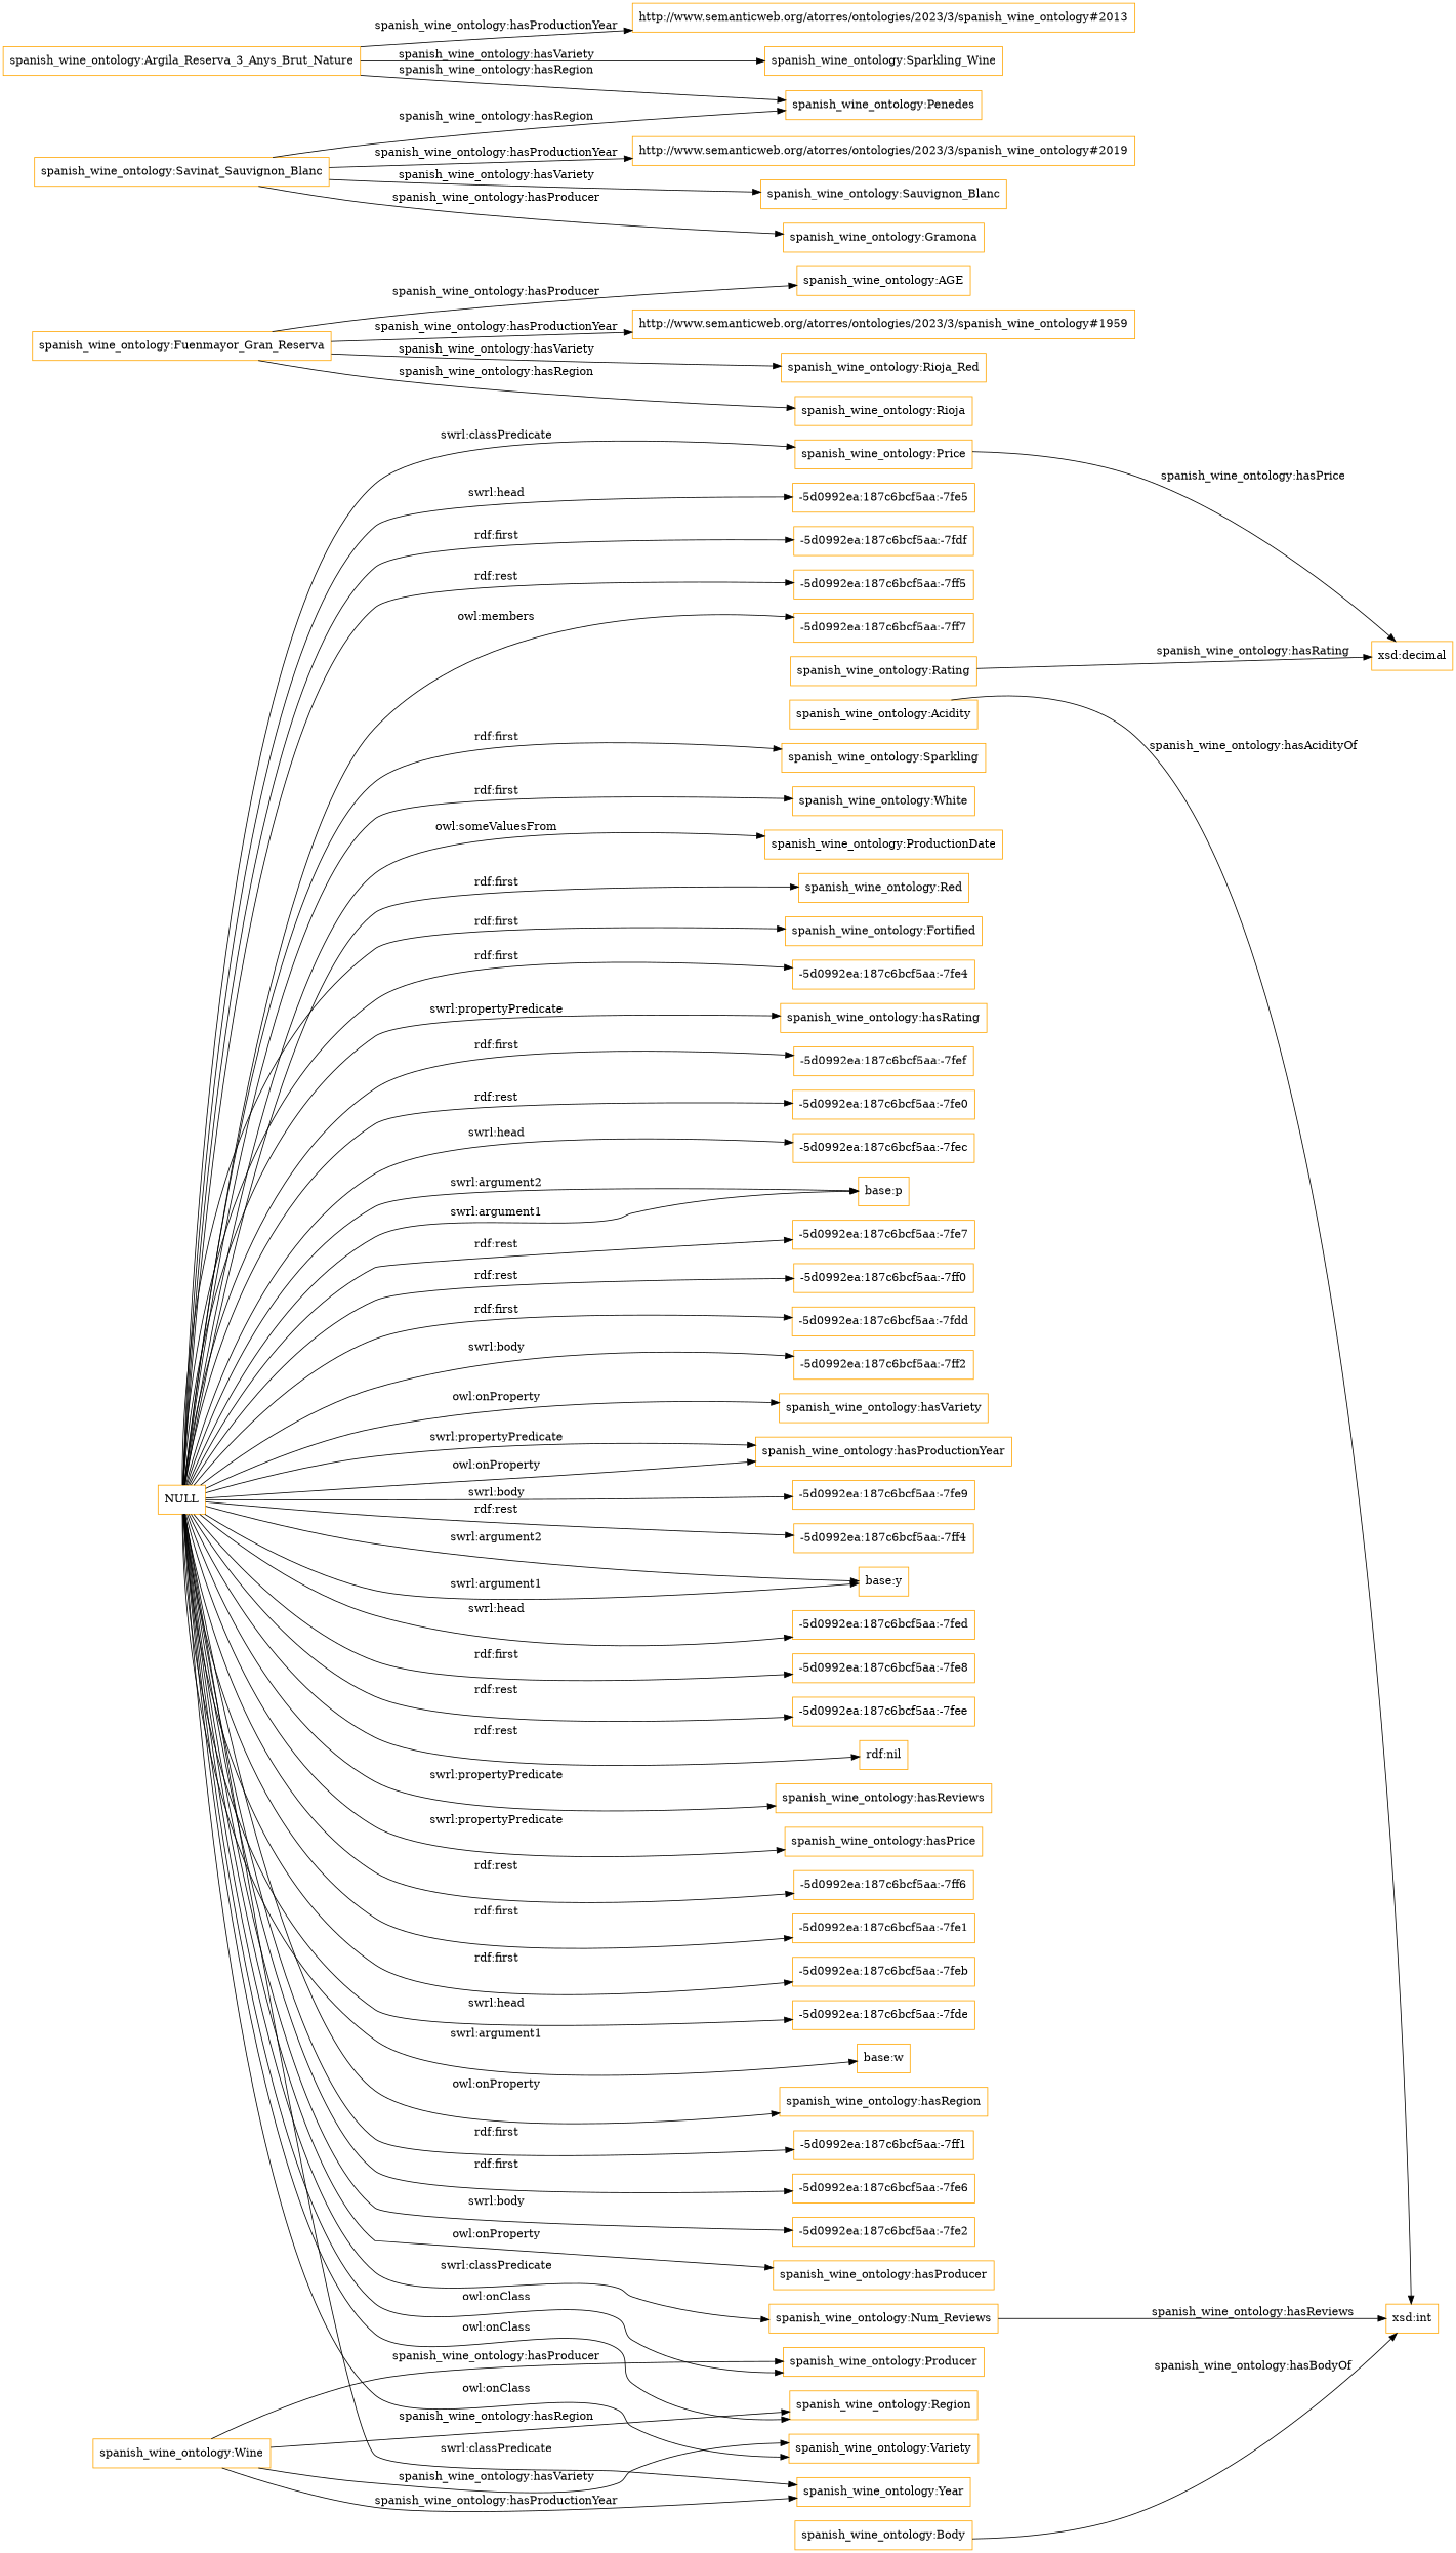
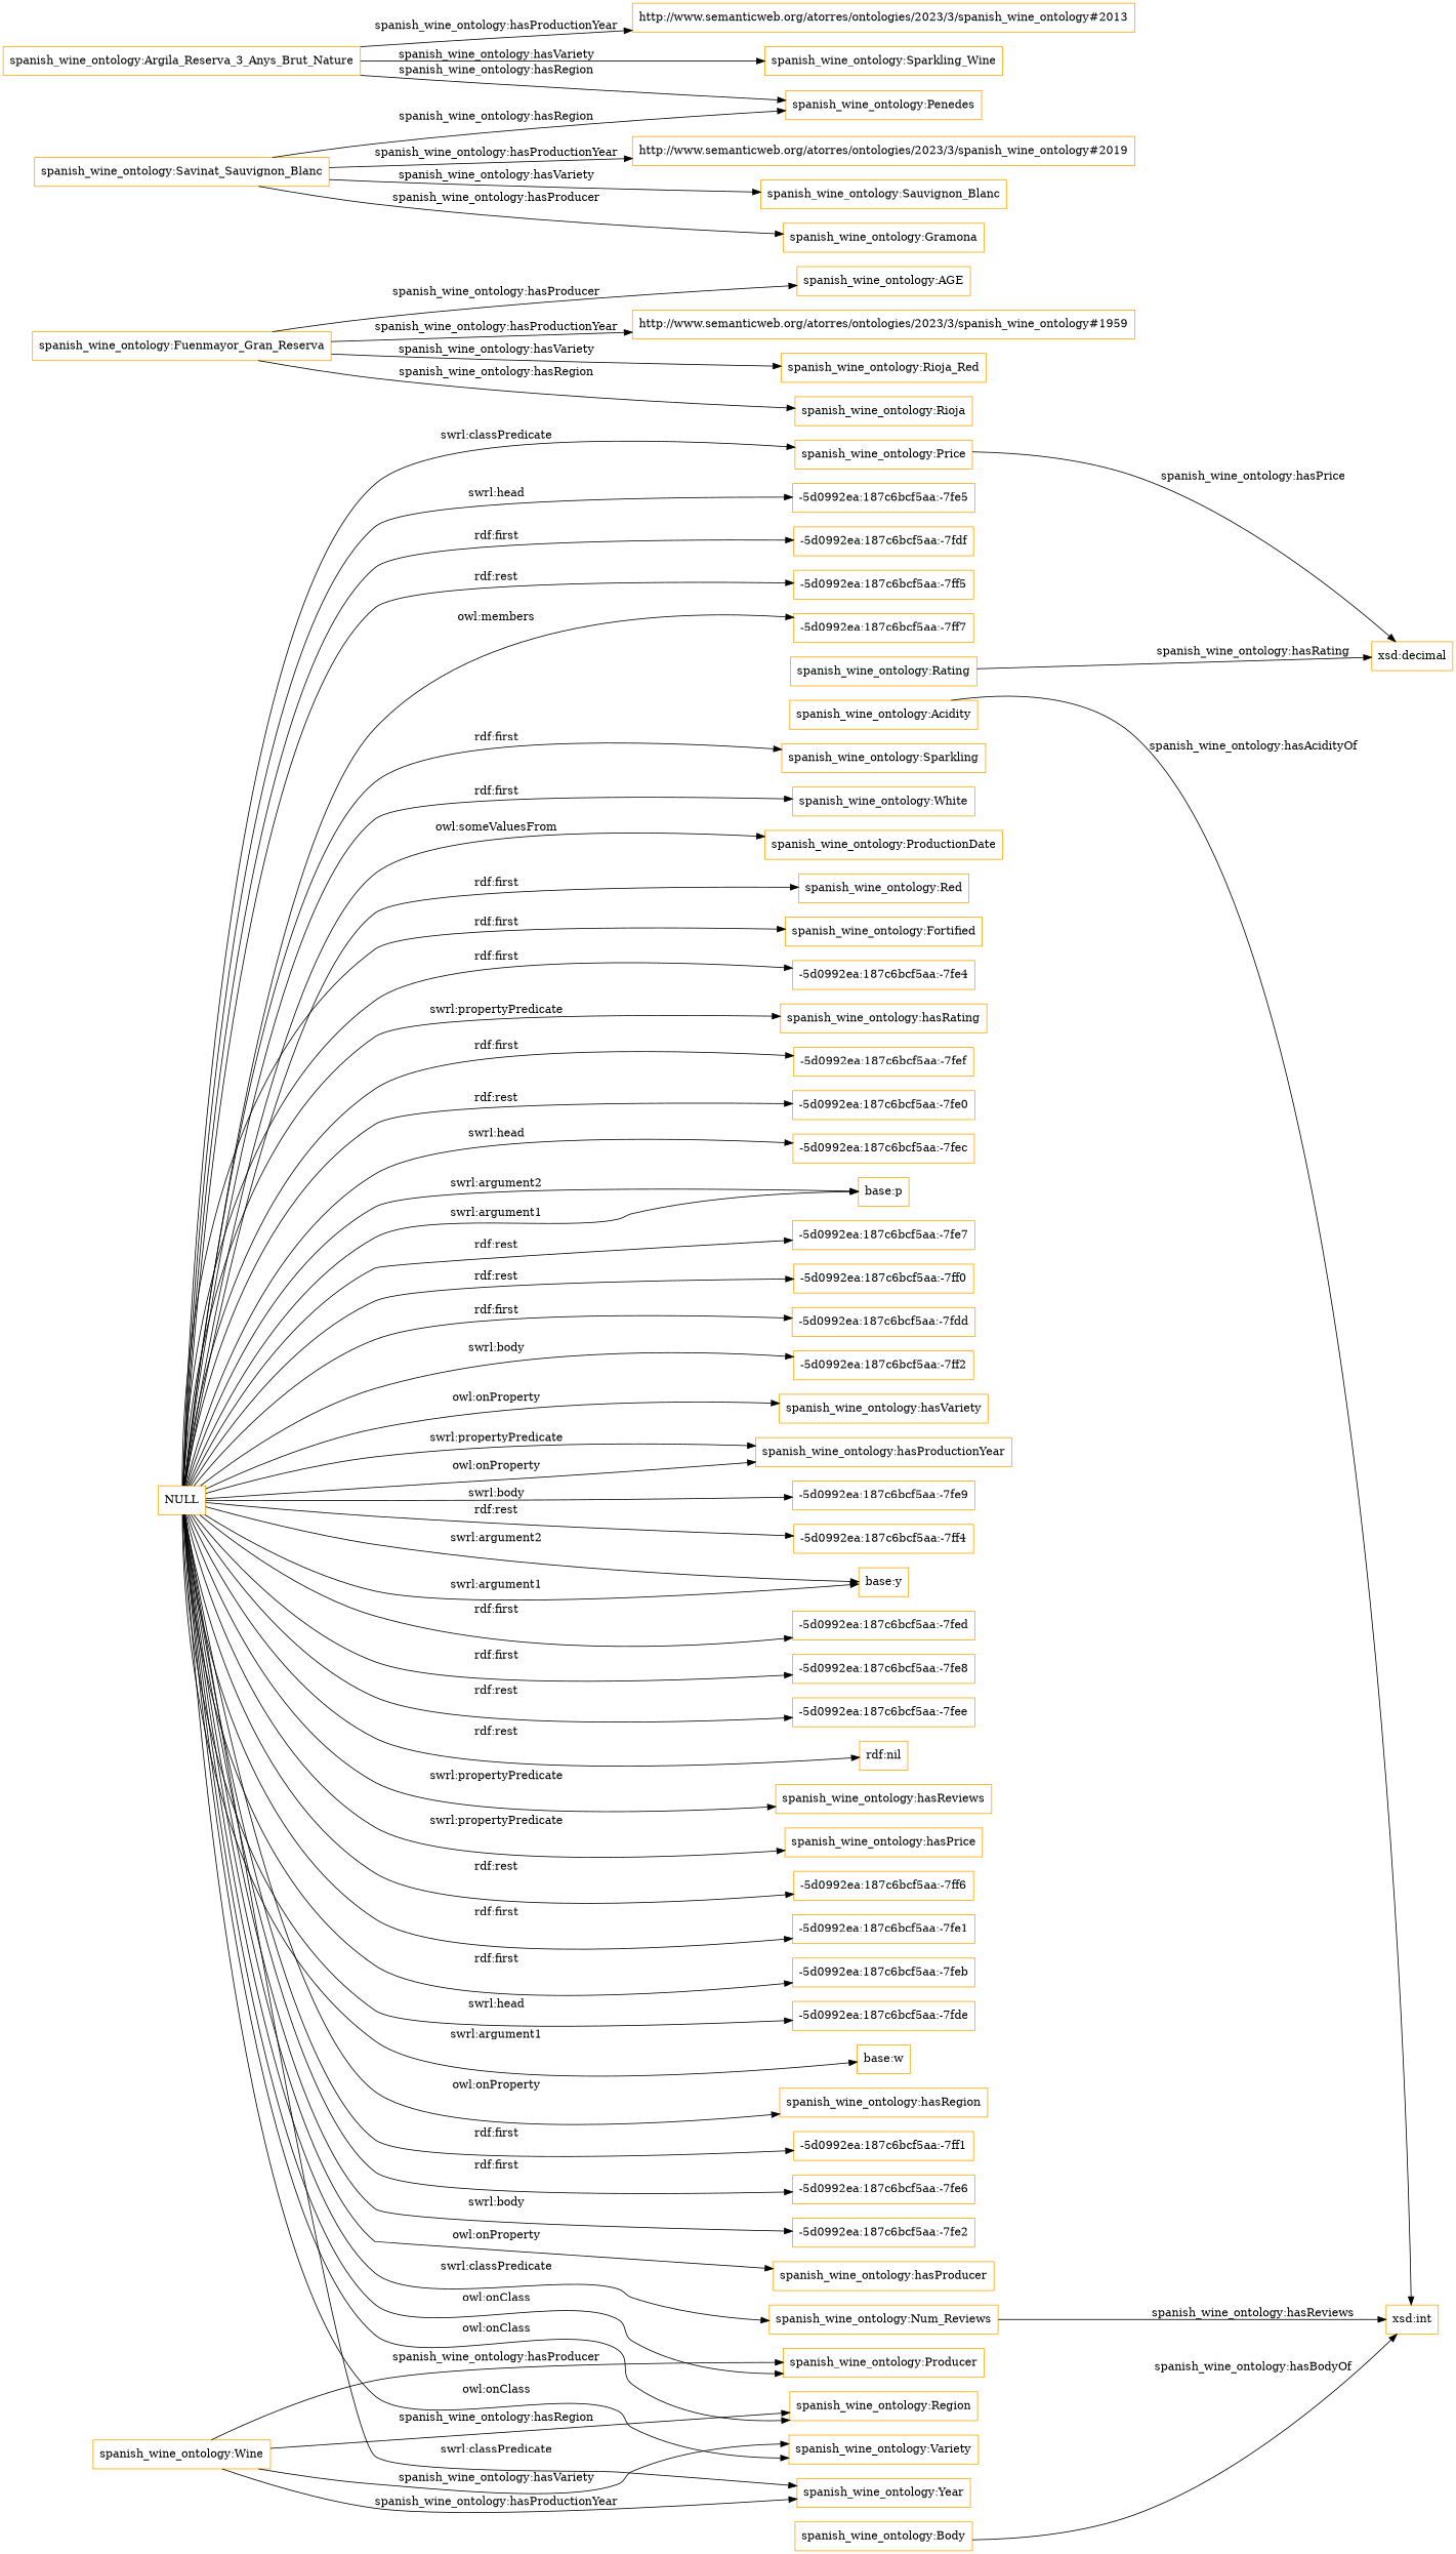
  digraph {
    rankdir=LR
    node [color=orange shape=rectangle]
    "spanish_wine_ontology:Rating"
    "xsd:decimal"
    "spanish_wine_ontology:Num_Reviews"
    "xsd:int"
    "spanish_wine_ontology:Wine"
    "spanish_wine_ontology:Producer"
    "spanish_wine_ontology:Variety"
    "spanish_wine_ontology:Year"
    "spanish_wine_ontology:Region"
    "spanish_wine_ontology:Acidity"
    "spanish_wine_ontology:Price"
    "spanish_wine_ontology:Body"
    "spanish_wine_ontology:Fuenmayor_Gran_Reserva"
    "spanish_wine_ontology:AGE"
    "http://www.semanticweb.org/atorres/ontologies/2023/3/spanish_wine_ontology#1959"
    "spanish_wine_ontology:Rioja_Red"
    "spanish_wine_ontology:Rioja"
    "spanish_wine_ontology:Argila_Reserva_3_Anys_Brut_Nature"
    "http://www.semanticweb.org/atorres/ontologies/2023/3/spanish_wine_ontology#2013"
    "spanish_wine_ontology:Sparkling_Wine"
    "spanish_wine_ontology:Penedes"
    "spanish_wine_ontology:Savinat_Sauvignon_Blanc"
    "http://www.semanticweb.org/atorres/ontologies/2023/3/spanish_wine_ontology#2019"
    "spanish_wine_ontology:Sauvignon_Blanc"
    "spanish_wine_ontology:Gramona"
    NULL
    "spanish_wine_ontology:Sparkling"
    "spanish_wine_ontology:White"
    "spanish_wine_ontology:ProductionDate"
    "spanish_wine_ontology:Red"
    "spanish_wine_ontology:Fortified"
    "-5d0992ea:187c6bcf5aa:-7fe4"
    "spanish_wine_ontology:hasRating"
    "-5d0992ea:187c6bcf5aa:-7fef"
    "-5d0992ea:187c6bcf5aa:-7fe0"
    "-5d0992ea:187c6bcf5aa:-7fec"
    "base:p"
    "-5d0992ea:187c6bcf5aa:-7fe7"
    "-5d0992ea:187c6bcf5aa:-7ff0"
    "-5d0992ea:187c6bcf5aa:-7fdd"
    "-5d0992ea:187c6bcf5aa:-7ff2"
    "spanish_wine_ontology:hasVariety"
    "spanish_wine_ontology:hasProductionYear"
    "-5d0992ea:187c6bcf5aa:-7fe9"
    "-5d0992ea:187c6bcf5aa:-7ff4"
    "base:y"
    "-5d0992ea:187c6bcf5aa:-7fed"
    "-5d0992ea:187c6bcf5aa:-7fe8"
    "-5d0992ea:187c6bcf5aa:-7fee"
    "rdf:nil"
    "spanish_wine_ontology:hasReviews"
    "spanish_wine_ontology:hasPrice"
    "-5d0992ea:187c6bcf5aa:-7ff6"
    "-5d0992ea:187c6bcf5aa:-7fe1"
    "-5d0992ea:187c6bcf5aa:-7feb"
    "-5d0992ea:187c6bcf5aa:-7fde"
    "base:w"
    "spanish_wine_ontology:hasRegion"
    "-5d0992ea:187c6bcf5aa:-7ff1"
    "-5d0992ea:187c6bcf5aa:-7fe6"
    "-5d0992ea:187c6bcf5aa:-7fe2"
    "spanish_wine_ontology:hasProducer"
    "-5d0992ea:187c6bcf5aa:-7fe5"
    "-5d0992ea:187c6bcf5aa:-7fdf"
    "-5d0992ea:187c6bcf5aa:-7ff5"
    "-5d0992ea:187c6bcf5aa:-7ff7"
    "spanish_wine_ontology:Rating" -> "xsd:decimal" [label="spanish_wine_ontology:hasRating"]
    "spanish_wine_ontology:Num_Reviews" -> "xsd:int" [label="spanish_wine_ontology:hasReviews"]
    "spanish_wine_ontology:Wine" -> "spanish_wine_ontology:Producer" [label="spanish_wine_ontology:hasProducer"]
    "spanish_wine_ontology:Wine" -> "spanish_wine_ontology:Variety" [label="spanish_wine_ontology:hasVariety"]
    "spanish_wine_ontology:Wine" -> "spanish_wine_ontology:Year" [label="spanish_wine_ontology:hasProductionYear"]
    "spanish_wine_ontology:Wine" -> "spanish_wine_ontology:Region" [label="spanish_wine_ontology:hasRegion"]
    "spanish_wine_ontology:Acidity" -> "xsd:int" [label="spanish_wine_ontology:hasAcidityOf"]
    "spanish_wine_ontology:Price" -> "xsd:decimal" [label="spanish_wine_ontology:hasPrice"]
    "spanish_wine_ontology:Body" -> "xsd:int" [label="spanish_wine_ontology:hasBodyOf"]
    "spanish_wine_ontology:Fuenmayor_Gran_Reserva" -> "spanish_wine_ontology:AGE" [label="spanish_wine_ontology:hasProducer"]
    "spanish_wine_ontology:Fuenmayor_Gran_Reserva" -> "http://www.semanticweb.org/atorres/ontologies/2023/3/spanish_wine_ontology#1959" [label="spanish_wine_ontology:hasProductionYear"]
    "spanish_wine_ontology:Fuenmayor_Gran_Reserva" -> "spanish_wine_ontology:Rioja_Red" [label="spanish_wine_ontology:hasVariety"]
    "spanish_wine_ontology:Fuenmayor_Gran_Reserva" -> "spanish_wine_ontology:Rioja" [label="spanish_wine_ontology:hasRegion"]
    "spanish_wine_ontology:Argila_Reserva_3_Anys_Brut_Nature" -> "http://www.semanticweb.org/atorres/ontologies/2023/3/spanish_wine_ontology#2013" [label="spanish_wine_ontology:hasProductionYear"]
    "spanish_wine_ontology:Argila_Reserva_3_Anys_Brut_Nature" -> "spanish_wine_ontology:Sparkling_Wine" [label="spanish_wine_ontology:hasVariety"]
    "spanish_wine_ontology:Argila_Reserva_3_Anys_Brut_Nature" -> "spanish_wine_ontology:Penedes" [label="spanish_wine_ontology:hasRegion"]
    "spanish_wine_ontology:Savinat_Sauvignon_Blanc" -> "spanish_wine_ontology:Penedes" [label="spanish_wine_ontology:hasRegion"]
    "spanish_wine_ontology:Savinat_Sauvignon_Blanc" -> "http://www.semanticweb.org/atorres/ontologies/2023/3/spanish_wine_ontology#2019" [label="spanish_wine_ontology:hasProductionYear"]
    "spanish_wine_ontology:Savinat_Sauvignon_Blanc" -> "spanish_wine_ontology:Sauvignon_Blanc" [label="spanish_wine_ontology:hasVariety"]
    "spanish_wine_ontology:Savinat_Sauvignon_Blanc" -> "spanish_wine_ontology:Gramona" [label="spanish_wine_ontology:hasProducer"]
    NULL -> "spanish_wine_ontology:Num_Reviews" [label="swrl:classPredicate"]
    NULL -> "spanish_wine_ontology:Producer" [label="owl:onClass"]
    NULL -> "spanish_wine_ontology:Variety" [label="owl:onClass"]
    NULL -> "spanish_wine_ontology:Year" [label="swrl:classPredicate"]
    NULL -> "spanish_wine_ontology:Region" [label="owl:onClass"]
    NULL -> "spanish_wine_ontology:Price" [label="swrl:classPredicate"]
    NULL -> "spanish_wine_ontology:Sparkling" [label="rdf:first"]
    NULL -> "spanish_wine_ontology:White" [label="rdf:first"]
    NULL -> "spanish_wine_ontology:ProductionDate" [label="owl:someValuesFrom"]
    NULL -> "spanish_wine_ontology:Red" [label="rdf:first"]
    NULL -> "spanish_wine_ontology:Fortified" [label="rdf:first"]
    NULL -> "-5d0992ea:187c6bcf5aa:-7fe4" [label="rdf:first"]
    NULL -> "spanish_wine_ontology:hasRating" [label="swrl:propertyPredicate"]
    NULL -> "-5d0992ea:187c6bcf5aa:-7fef" [label="rdf:first"]
    NULL -> "-5d0992ea:187c6bcf5aa:-7fe0" [label="rdf:rest"]
    NULL -> "-5d0992ea:187c6bcf5aa:-7fec" [label="swrl:head"]
    NULL -> "base:p" [label="swrl:argument1"]
    NULL -> "base:p" [label="swrl:argument2"]
    NULL -> "-5d0992ea:187c6bcf5aa:-7fe7" [label="rdf:rest"]
    NULL -> "-5d0992ea:187c6bcf5aa:-7ff0" [label="rdf:rest"]
    NULL -> "-5d0992ea:187c6bcf5aa:-7fdd" [label="rdf:first"]
    NULL -> "-5d0992ea:187c6bcf5aa:-7ff2" [label="swrl:body"]
    NULL -> "spanish_wine_ontology:hasVariety" [label="owl:onProperty"]
    NULL -> "spanish_wine_ontology:hasProductionYear" [label="swrl:propertyPredicate"]
    NULL -> "spanish_wine_ontology:hasProductionYear" [label="owl:onProperty"]
    NULL -> "-5d0992ea:187c6bcf5aa:-7fe9" [label="swrl:body"]
    NULL -> "-5d0992ea:187c6bcf5aa:-7ff4" [label="rdf:rest"]
    NULL -> "base:y" [label="swrl:argument1"]
    NULL -> "base:y" [label="swrl:argument2"]
-   NULL -> "-5d0992ea:187c6bcf5aa:-7fed" [label="swrl:head"]
+   NULL -> "-5d0992ea:187c6bcf5aa:-7fed" [label="rdf:first"]
    NULL -> "-5d0992ea:187c6bcf5aa:-7fe8" [label="rdf:first"]
    NULL -> "-5d0992ea:187c6bcf5aa:-7fee" [label="rdf:rest"]
    NULL -> "rdf:nil" [label="rdf:rest"]
    NULL -> "spanish_wine_ontology:hasReviews" [label="swrl:propertyPredicate"]
    NULL -> "spanish_wine_ontology:hasPrice" [label="swrl:propertyPredicate"]
    NULL -> "-5d0992ea:187c6bcf5aa:-7ff6" [label="rdf:rest"]
    NULL -> "-5d0992ea:187c6bcf5aa:-7fe1" [label="rdf:first"]
    NULL -> "-5d0992ea:187c6bcf5aa:-7feb" [label="rdf:first"]
    NULL -> "-5d0992ea:187c6bcf5aa:-7fde" [label="swrl:head"]
    NULL -> "base:w" [label="swrl:argument1"]
    NULL -> "spanish_wine_ontology:hasRegion" [label="owl:onProperty"]
    NULL -> "-5d0992ea:187c6bcf5aa:-7ff1" [label="rdf:first"]
    NULL -> "-5d0992ea:187c6bcf5aa:-7fe6" [label="rdf:first"]
    NULL -> "-5d0992ea:187c6bcf5aa:-7fe2" [label="swrl:body"]
    NULL -> "spanish_wine_ontology:hasProducer" [label="owl:onProperty"]
    NULL -> "-5d0992ea:187c6bcf5aa:-7fe5" [label="swrl:head"]
    NULL -> "-5d0992ea:187c6bcf5aa:-7fdf" [label="rdf:first"]
    NULL -> "-5d0992ea:187c6bcf5aa:-7ff5" [label="rdf:rest"]
    NULL -> "-5d0992ea:187c6bcf5aa:-7ff7" [label="owl:members"]
  }
